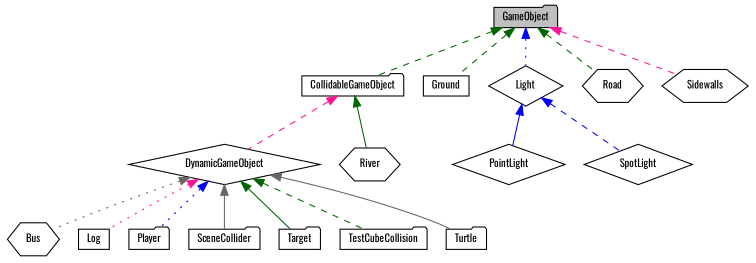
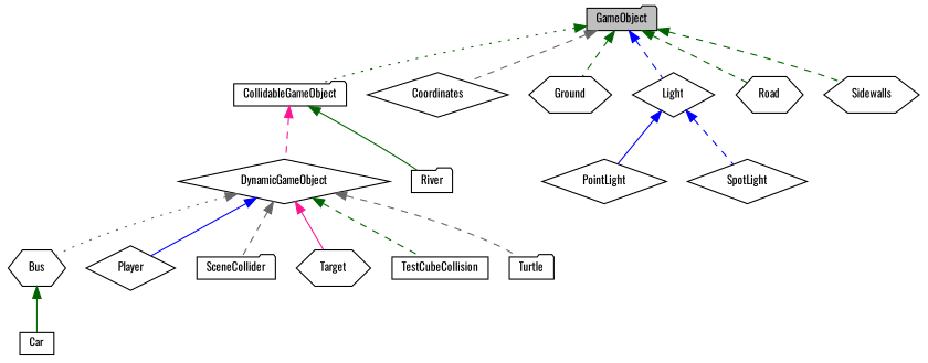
  digraph {
    fontname=Oswald
    node [color=black fillcolor=white fontname=Oswald fontsize=10 shape=diamond style=filled]
    edge [color=darkgreen dir=back fontname=Oswald fontsize=10 labelfontname=Helvetica labelfontsize=10 style=dashed]
    n1 [fillcolor=grey75 fontcolor=black height=0.2 label=GameObject shape=folder width=0.4]
    n2 [height=0.2 label=CollidableGameObject shape=folder width=0.4]
-   n4 [height=0.2 label=Ground shape=box width=0.4]
+   n3 [height=0.2 label=Coordinates width=0.4]
+   n4 [height=0.2 label=Ground shape=hexagon width=0.4]
    n5 [height=0.2 label=Light width=0.4]
    n6 [height=0.2 label=Road shape=hexagon width=0.4]
    n7 [height=0.2 label=Sidewalls shape=hexagon width=0.4]
    n8 [height=0.2 label=DynamicGameObject width=0.4]
-   n9 [height=0.2 label=River shape=hexagon width=0.4]
+   n9 [height=0.2 label=River shape=folder width=0.4]
    n10 [height=0.2 label=PointLight width=0.4]
    n11 [height=0.2 label=SpotLight width=0.4]
    n12 [height=0.2 label=Bus shape=hexagon width=0.4]
-   n13 [height=0.2 label=Log shape=box width=0.4]
-   n14 [height=0.2 label=Player shape=folder width=0.4]
+   n14 [height=0.2 label=Player width=0.4]
    n15 [height=0.2 label=SceneCollider shape=folder width=0.4]
-   n16 [height=0.2 label=Target shape=folder width=0.4]
-   n17 [height=0.2 label=TestCubeCollision shape=folder width=0.4]
+   n16 [height=0.2 label=Target shape=hexagon width=0.4]
+   n17 [height=0.2 label=TestCubeCollision shape=box width=0.4]
    n18 [height=0.2 label=Turtle shape=folder width=0.4]
-   n1 -> n2
+   n19 [height=0.2 label=Car shape=box width=0.4]
+   n1 -> n2 [style=dotted]
+   n1 -> n3 [color=gray40]
    n1 -> n4
-   n1 -> n5 [color=blue style=dotted]
+   n1 -> n5 [color=blue]
    n1 -> n6
-   n1 -> n7 [color=deeppink]
+   n1 -> n7
    n2 -> n8 [color=deeppink]
    n2 -> n9 [style=solid]
    n5 -> n10 [color=blue style=solid]
    n5 -> n11 [color=blue]
    n8 -> n12 [color=gray40 style=dotted]
-   n8 -> n13 [color=deeppink style=dotted]
-   n8 -> n14 [color=blue style=dotted]
-   n8 -> n15 [color=gray40 style=solid]
-   n8 -> n16 [style=solid]
+   n8 -> n14 [color=blue style=solid]
+   n8 -> n15 [color=gray40]
+   n8 -> n16 [color=deeppink style=solid]
    n8 -> n17
-   n8 -> n18 [color=gray40 style=solid]
+   n8 -> n18 [color=gray40]
+   n12 -> n19 [style=solid]
  }
